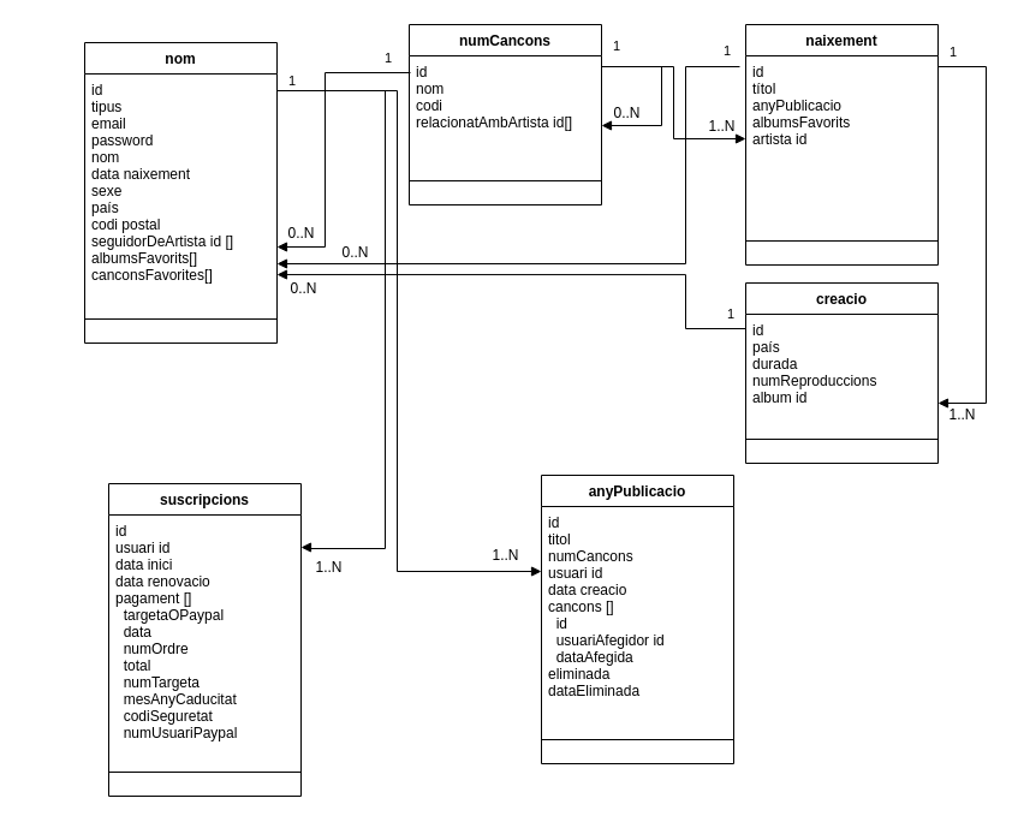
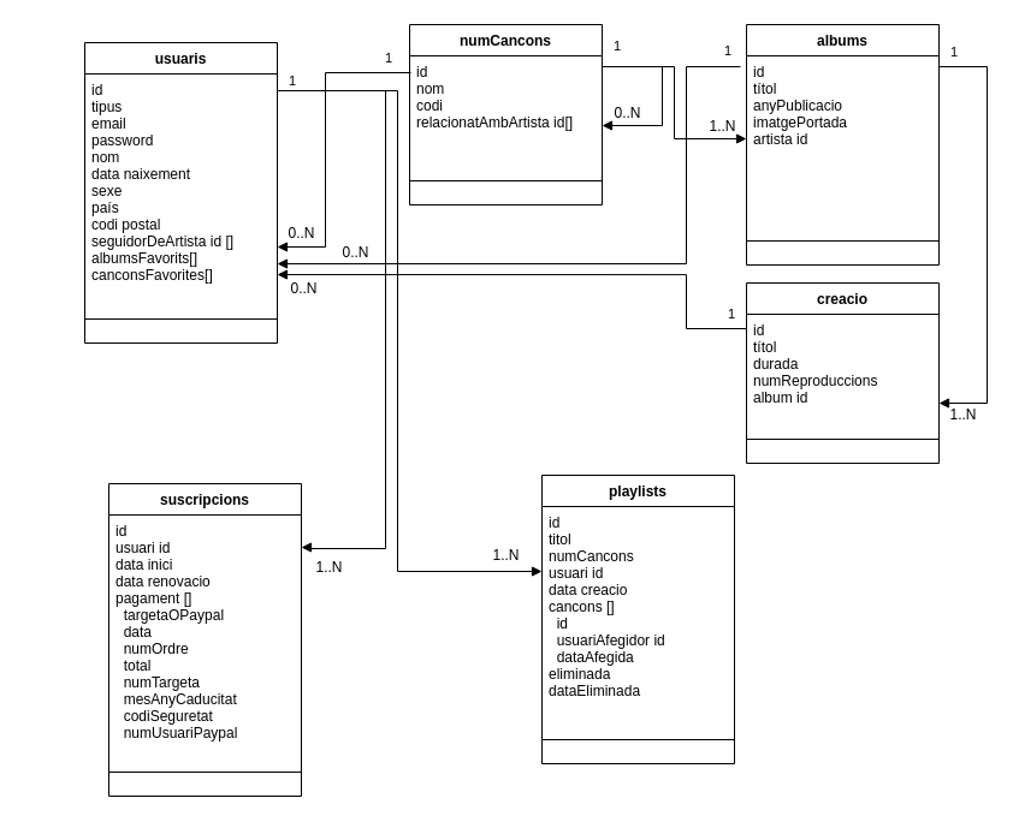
  <mxCell id="0" />
  <mxCell id="1" parent="0" />
- <mxCell id="2" value="naixement" style="swimlane;fontStyle=1;align=center;verticalAlign=top;childLayout=stackLayout;horizontal=1;startSize=26;horizontalStack=0;resizeParent=1;resizeParentMax=0;resizeLast=0;collapsible=1;marginBottom=0;" parent="1" vertex="1"><mxGeometry x="620" y="20" width="160" height="200" as="geometry" /></mxCell>
- <mxCell id="3" value="id&#10;títol&#10;anyPublicacio&#10;albumsFavorits&#10;artista id" style="text;strokeColor=none;fillColor=none;align=left;verticalAlign=top;spacingLeft=4;spacingRight=4;overflow=hidden;rotatable=0;points=[[0,0.5],[1,0.5]];portConstraint=eastwest;" parent="2" vertex="1"><mxGeometry y="26" width="160" height="134" as="geometry" /></mxCell>
+ <mxCell id="2" value="albums" style="swimlane;fontStyle=1;align=center;verticalAlign=top;childLayout=stackLayout;horizontal=1;startSize=26;horizontalStack=0;resizeParent=1;resizeParentMax=0;resizeLast=0;collapsible=1;marginBottom=0;" parent="1" vertex="1"><mxGeometry x="620" y="20" width="160" height="200" as="geometry" /></mxCell>
+ <mxCell id="3" value="id&#10;títol&#10;anyPublicacio&#10;imatgePortada&#10;artista id" style="text;strokeColor=none;fillColor=none;align=left;verticalAlign=top;spacingLeft=4;spacingRight=4;overflow=hidden;rotatable=0;points=[[0,0.5],[1,0.5]];portConstraint=eastwest;" parent="2" vertex="1"><mxGeometry y="26" width="160" height="134" as="geometry" /></mxCell>
  <mxCell id="4" value="" style="line;strokeWidth=1;fillColor=none;align=left;verticalAlign=middle;spacingTop=-1;spacingLeft=3;spacingRight=3;rotatable=0;labelPosition=right;points=[];portConstraint=eastwest;" parent="2" vertex="1"><mxGeometry y="160" width="160" height="40" as="geometry" /></mxCell>
  <mxCell id="5" value="suscripcions" style="swimlane;fontStyle=1;align=center;verticalAlign=top;childLayout=stackLayout;horizontal=1;startSize=26;horizontalStack=0;resizeParent=1;resizeParentMax=0;resizeLast=0;collapsible=1;marginBottom=0;" parent="1" vertex="1"><mxGeometry x="90" y="402" width="160" height="260" as="geometry" /></mxCell>
  <mxCell id="6" value="id&#10;usuari id&#10;data inici&#10;data renovacio &#10;pagament []&#10;  targetaOPaypal&#10;  data&#10;  numOrdre&#10;  total&#10;  numTargeta&#10;  mesAnyCaducitat&#10;  codiSeguretat&#10;  numUsuariPaypal" style="text;strokeColor=none;fillColor=none;align=left;verticalAlign=top;spacingLeft=4;spacingRight=4;overflow=hidden;rotatable=0;points=[[0,0.5],[1,0.5]];portConstraint=eastwest;" parent="5" vertex="1"><mxGeometry y="26" width="160" height="194" as="geometry" /></mxCell>
  <mxCell id="7" value="" style="line;strokeWidth=1;fillColor=none;align=left;verticalAlign=middle;spacingTop=-1;spacingLeft=3;spacingRight=3;rotatable=0;labelPosition=right;points=[];portConstraint=eastwest;" parent="5" vertex="1"><mxGeometry y="220" width="160" height="40" as="geometry" /></mxCell>
- <mxCell id="8" value="nom" style="swimlane;fontStyle=1;align=center;verticalAlign=top;childLayout=stackLayout;horizontal=1;startSize=26;horizontalStack=0;resizeParent=1;resizeParentMax=0;resizeLast=0;collapsible=1;marginBottom=0;" parent="1" vertex="1"><mxGeometry x="70" y="35" width="160" height="250" as="geometry" /></mxCell>
+ <mxCell id="8" value="usuaris" style="swimlane;fontStyle=1;align=center;verticalAlign=top;childLayout=stackLayout;horizontal=1;startSize=26;horizontalStack=0;resizeParent=1;resizeParentMax=0;resizeLast=0;collapsible=1;marginBottom=0;" parent="1" vertex="1"><mxGeometry x="70" y="35" width="160" height="250" as="geometry" /></mxCell>
  <mxCell id="9" value="id&#10;tipus&#10;email&#10;password&#10;nom &#10;data naixement&#10;sexe&#10;país&#10;codi postal&#10;seguidorDeArtista id []&#10;albumsFavorits[]&#10;canconsFavorites[]" style="text;strokeColor=none;fillColor=none;align=left;verticalAlign=top;spacingLeft=4;spacingRight=4;overflow=hidden;rotatable=0;points=[[0,0.5],[1,0.5]];portConstraint=eastwest;" parent="8" vertex="1"><mxGeometry y="26" width="160" height="184" as="geometry" /></mxCell>
  <mxCell id="10" value="" style="line;strokeWidth=1;fillColor=none;align=left;verticalAlign=middle;spacingTop=-1;spacingLeft=3;spacingRight=3;rotatable=0;labelPosition=right;points=[];portConstraint=eastwest;" parent="8" vertex="1"><mxGeometry y="210" width="160" height="40" as="geometry" /></mxCell>
- <mxCell id="11" value="anyPublicacio" style="swimlane;fontStyle=1;align=center;verticalAlign=top;childLayout=stackLayout;horizontal=1;startSize=26;horizontalStack=0;resizeParent=1;resizeParentMax=0;resizeLast=0;collapsible=1;marginBottom=0;" parent="1" vertex="1"><mxGeometry x="450" y="395" width="160" height="240" as="geometry" /></mxCell>
+ <mxCell id="11" value="playlists" style="swimlane;fontStyle=1;align=center;verticalAlign=top;childLayout=stackLayout;horizontal=1;startSize=26;horizontalStack=0;resizeParent=1;resizeParentMax=0;resizeLast=0;collapsible=1;marginBottom=0;" parent="1" vertex="1"><mxGeometry x="450" y="395" width="160" height="240" as="geometry" /></mxCell>
  <mxCell id="12" value="id&#10;titol&#10;numCancons&#10;usuari id&#10;data creacio&#10;cancons []&#10;  id&#10;  usuariAfegidor id&#10;  dataAfegida&#10;eliminada&#10;dataEliminada&#10;" style="text;strokeColor=none;fillColor=none;align=left;verticalAlign=top;spacingLeft=4;spacingRight=4;overflow=hidden;rotatable=0;points=[[0,0.5],[1,0.5]];portConstraint=eastwest;" parent="11" vertex="1"><mxGeometry y="26" width="160" height="174" as="geometry" /></mxCell>
  <mxCell id="13" value="" style="line;strokeWidth=1;fillColor=none;align=left;verticalAlign=middle;spacingTop=-1;spacingLeft=3;spacingRight=3;rotatable=0;labelPosition=right;points=[];portConstraint=eastwest;" parent="11" vertex="1"><mxGeometry y="200" width="160" height="40" as="geometry" /></mxCell>
  <mxCell id="14" value="" style="endArrow=block;endFill=1;html=1;edgeStyle=orthogonalEdgeStyle;align=left;verticalAlign=top;rounded=0;" parent="1" edge="1"><mxGeometry x="-1" relative="1" as="geometry"><mxPoint x="240" y="75" as="sourcePoint" /><mxPoint x="450" y="475" as="targetPoint" /><Array as="points"><mxPoint x="240" y="75" /><mxPoint x="330" y="75" /><mxPoint x="330" y="475" /></Array></mxGeometry></mxCell>
  <mxCell id="15" value="1..N" style="text;html=1;resizable=0;autosize=1;align=center;verticalAlign=middle;points=[];fillColor=none;strokeColor=none;rounded=0;" parent="1" vertex="1"><mxGeometry x="400" y="452" width="40" height="20" as="geometry" /></mxCell>
  <mxCell id="16" value="" style="endArrow=block;endFill=1;html=1;edgeStyle=orthogonalEdgeStyle;align=left;verticalAlign=top;rounded=0;" parent="1" edge="1"><mxGeometry x="-1" relative="1" as="geometry"><mxPoint x="230" y="75" as="sourcePoint" /><mxPoint x="250" y="455" as="targetPoint" /><Array as="points"><mxPoint x="320" y="75" /><mxPoint x="320" y="456" /><mxPoint x="254" y="456" /><mxPoint x="254" y="455" /></Array></mxGeometry></mxCell>
  <mxCell id="17" value="1" style="edgeLabel;resizable=0;html=1;align=left;verticalAlign=bottom;" parent="1" connectable="0" vertex="1"><mxGeometry x="290" y="35" as="geometry"><mxPoint x="218" y="11" as="offset" /></mxGeometry></mxCell>
  <mxCell id="18" value="" style="endArrow=block;endFill=1;html=1;edgeStyle=orthogonalEdgeStyle;align=left;verticalAlign=top;rounded=0;" parent="1" target="25" edge="1"><mxGeometry x="-1" relative="1" as="geometry"><mxPoint x="780" y="55" as="sourcePoint" /><mxPoint x="784" y="295" as="targetPoint" /><Array as="points"><mxPoint x="820" y="55" /><mxPoint x="820" y="335" /></Array></mxGeometry></mxCell>
  <mxCell id="19" value="1..N" style="text;html=1;resizable=0;autosize=1;align=center;verticalAlign=middle;points=[];fillColor=none;strokeColor=none;rounded=0;" parent="1" vertex="1"><mxGeometry x="780" y="335" width="40" height="20" as="geometry" /></mxCell>
  <mxCell id="20" value="numCancons" style="swimlane;fontStyle=1;align=center;verticalAlign=top;childLayout=stackLayout;horizontal=1;startSize=26;horizontalStack=0;resizeParent=1;resizeParentMax=0;resizeLast=0;collapsible=1;marginBottom=0;" parent="1" vertex="1"><mxGeometry x="340" y="20" width="160" height="150" as="geometry" /></mxCell>
  <mxCell id="21" value="id&#10;nom&#10;codi&#10;relacionatAmbArtista id[]" style="text;strokeColor=none;fillColor=none;align=left;verticalAlign=top;spacingLeft=4;spacingRight=4;overflow=hidden;rotatable=0;points=[[0,0.5],[1,0.5]];portConstraint=eastwest;" parent="20" vertex="1"><mxGeometry y="26" width="160" height="84" as="geometry" /></mxCell>
  <mxCell id="22" value="" style="line;strokeWidth=1;fillColor=none;align=left;verticalAlign=middle;spacingTop=-1;spacingLeft=3;spacingRight=3;rotatable=0;labelPosition=right;points=[];portConstraint=eastwest;" parent="20" vertex="1"><mxGeometry y="110" width="160" height="40" as="geometry" /></mxCell>
  <mxCell id="23" value="" style="endArrow=block;endFill=1;html=1;edgeStyle=orthogonalEdgeStyle;align=left;verticalAlign=top;rounded=0;" parent="1" edge="1"><mxGeometry x="-1" relative="1" as="geometry"><mxPoint x="500" y="55" as="sourcePoint" /><mxPoint x="500" y="104" as="targetPoint" /><Array as="points"><mxPoint x="550" y="55" /><mxPoint x="550" y="104" /></Array></mxGeometry></mxCell>
  <mxCell id="24" value="creacio" style="swimlane;fontStyle=1;align=center;verticalAlign=top;childLayout=stackLayout;horizontal=1;startSize=26;horizontalStack=0;resizeParent=1;resizeParentMax=0;resizeLast=0;collapsible=1;marginBottom=0;" parent="1" vertex="1"><mxGeometry x="620" y="235" width="160" height="150" as="geometry" /></mxCell>
- <mxCell id="25" value="id&#10;país&#10;durada&#10;numReproduccions&#10;album id&#10;" style="text;strokeColor=none;fillColor=none;align=left;verticalAlign=top;spacingLeft=4;spacingRight=4;overflow=hidden;rotatable=0;points=[[0,0.5],[1,0.5]];portConstraint=eastwest;" parent="24" vertex="1"><mxGeometry y="26" width="160" height="84" as="geometry" /></mxCell>
+ <mxCell id="25" value="id&#10;títol&#10;durada&#10;numReproduccions&#10;album id&#10;" style="text;strokeColor=none;fillColor=none;align=left;verticalAlign=top;spacingLeft=4;spacingRight=4;overflow=hidden;rotatable=0;points=[[0,0.5],[1,0.5]];portConstraint=eastwest;" parent="24" vertex="1"><mxGeometry y="26" width="160" height="84" as="geometry" /></mxCell>
  <mxCell id="26" value="" style="line;strokeWidth=1;fillColor=none;align=left;verticalAlign=middle;spacingTop=-1;spacingLeft=3;spacingRight=3;rotatable=0;labelPosition=right;points=[];portConstraint=eastwest;" parent="24" vertex="1"><mxGeometry y="110" width="160" height="40" as="geometry" /></mxCell>
  <mxCell id="27" value="1..N" style="text;html=1;resizable=0;autosize=1;align=center;verticalAlign=middle;points=[];fillColor=none;strokeColor=none;rounded=0;" parent="1" vertex="1"><mxGeometry x="253" y="462" width="40" height="20" as="geometry" /></mxCell>
  <mxCell id="28" value="1" style="edgeLabel;resizable=0;html=1;align=left;verticalAlign=bottom;" parent="1" connectable="0" vertex="1"><mxGeometry y="64" width="160" as="geometry" x="20"><mxPoint x="218" y="11" as="offset" /></mxGeometry></mxCell>
  <mxCell id="29" value="1" style="edgeLabel;resizable=0;html=1;align=left;verticalAlign=bottom;" parent="1" connectable="0" vertex="1"><mxGeometry x="570" y="40" as="geometry"><mxPoint x="218" y="11" as="offset" /></mxGeometry></mxCell>
  <mxCell id="30" value="0..N" style="text;html=1;resizable=0;autosize=1;align=center;verticalAlign=middle;points=[];fillColor=none;strokeColor=none;rounded=0;" parent="1" vertex="1"><mxGeometry x="501" y="84" width="40" height="20" as="geometry" /></mxCell>
  <mxCell id="31" value="" style="endArrow=block;endFill=1;html=1;edgeStyle=orthogonalEdgeStyle;align=left;verticalAlign=top;rounded=0;" parent="1" edge="1"><mxGeometry x="-1" relative="1" as="geometry"><mxPoint x="500" y="55" as="sourcePoint" /><mxPoint x="620" y="115" as="targetPoint" /><Array as="points"><mxPoint x="560" y="55" /><mxPoint x="560" y="115" /><mxPoint x="620" y="115" /></Array></mxGeometry></mxCell>
  <mxCell id="32" value="1..N" style="text;html=1;resizable=0;autosize=1;align=center;verticalAlign=middle;points=[];fillColor=none;strokeColor=none;rounded=0;" parent="1" vertex="1"><mxGeometry x="580" y="95" width="40" height="20" as="geometry" /></mxCell>
  <mxCell id="33" value="" style="endArrow=block;endFill=1;html=1;edgeStyle=orthogonalEdgeStyle;align=left;verticalAlign=top;rounded=0;" parent="1" edge="1"><mxGeometry x="-1" relative="1" as="geometry"><mxPoint x="341" y="60" as="sourcePoint" /><mxPoint x="230" y="205" as="targetPoint" /><Array as="points"><mxPoint x="270" y="60" /><mxPoint x="270" y="205" /></Array></mxGeometry></mxCell>
  <mxCell id="34" value="1" style="edgeLabel;resizable=0;html=1;align=left;verticalAlign=bottom;" parent="1" connectable="0" vertex="1"><mxGeometry x="100" y="45" width="160" as="geometry"><mxPoint x="218" y="11" as="offset" /></mxGeometry></mxCell>
  <mxCell id="35" value="0..N" style="text;html=1;resizable=0;autosize=1;align=center;verticalAlign=middle;points=[];fillColor=none;strokeColor=none;rounded=0;" parent="1" vertex="1"><mxGeometry x="230" y="184" width="40" height="20" as="geometry" /></mxCell>
  <mxCell id="36" value="" style="endArrow=block;endFill=1;html=1;edgeStyle=orthogonalEdgeStyle;align=left;verticalAlign=top;rounded=0;" parent="1" edge="1"><mxGeometry x="-1" relative="1" as="geometry"><mxPoint x="615" y="55" as="sourcePoint" /><mxPoint x="230" y="219" as="targetPoint" /><Array as="points"><mxPoint x="570" y="55" /><mxPoint x="570" y="219" /></Array></mxGeometry></mxCell>
  <mxCell id="37" value="0..N" style="text;html=1;resizable=0;autosize=1;align=center;verticalAlign=middle;points=[];fillColor=none;strokeColor=none;rounded=0;" parent="1" vertex="1"><mxGeometry x="275" y="200" width="40" height="20" as="geometry" /></mxCell>
  <mxCell id="38" value="0..N" style="text;html=1;resizable=0;autosize=1;align=center;verticalAlign=middle;points=[];fillColor=none;strokeColor=none;rounded=0;" parent="1" vertex="1"><mxGeometry x="232" y="230" width="40" height="20" as="geometry" /></mxCell>
  <mxCell id="39" value="1" style="edgeLabel;resizable=0;html=1;align=left;verticalAlign=bottom;" parent="1" connectable="0" vertex="1"><mxGeometry x="382" y="39" as="geometry"><mxPoint x="218" y="11" as="offset" /></mxGeometry></mxCell>
  <mxCell id="40" value="" style="endArrow=block;endFill=1;html=1;edgeStyle=orthogonalEdgeStyle;align=left;verticalAlign=top;rounded=0;entryX=1.031;entryY=0.859;entryDx=0;entryDy=0;entryPerimeter=0;" parent="1" edge="1"><mxGeometry x="-1" relative="1" as="geometry"><mxPoint x="620" y="273" as="sourcePoint" /><mxPoint x="229.96" y="228.056" as="targetPoint" /><Array as="points"><mxPoint x="570" y="273" /><mxPoint x="570" y="228" /></Array></mxGeometry></mxCell>
  <mxCell id="41" value="1" style="edgeLabel;resizable=0;html=1;align=left;verticalAlign=bottom;" parent="1" connectable="0" vertex="1"><mxGeometry x="385" y="258" as="geometry"><mxPoint x="218" y="11" as="offset" /></mxGeometry></mxCell>
